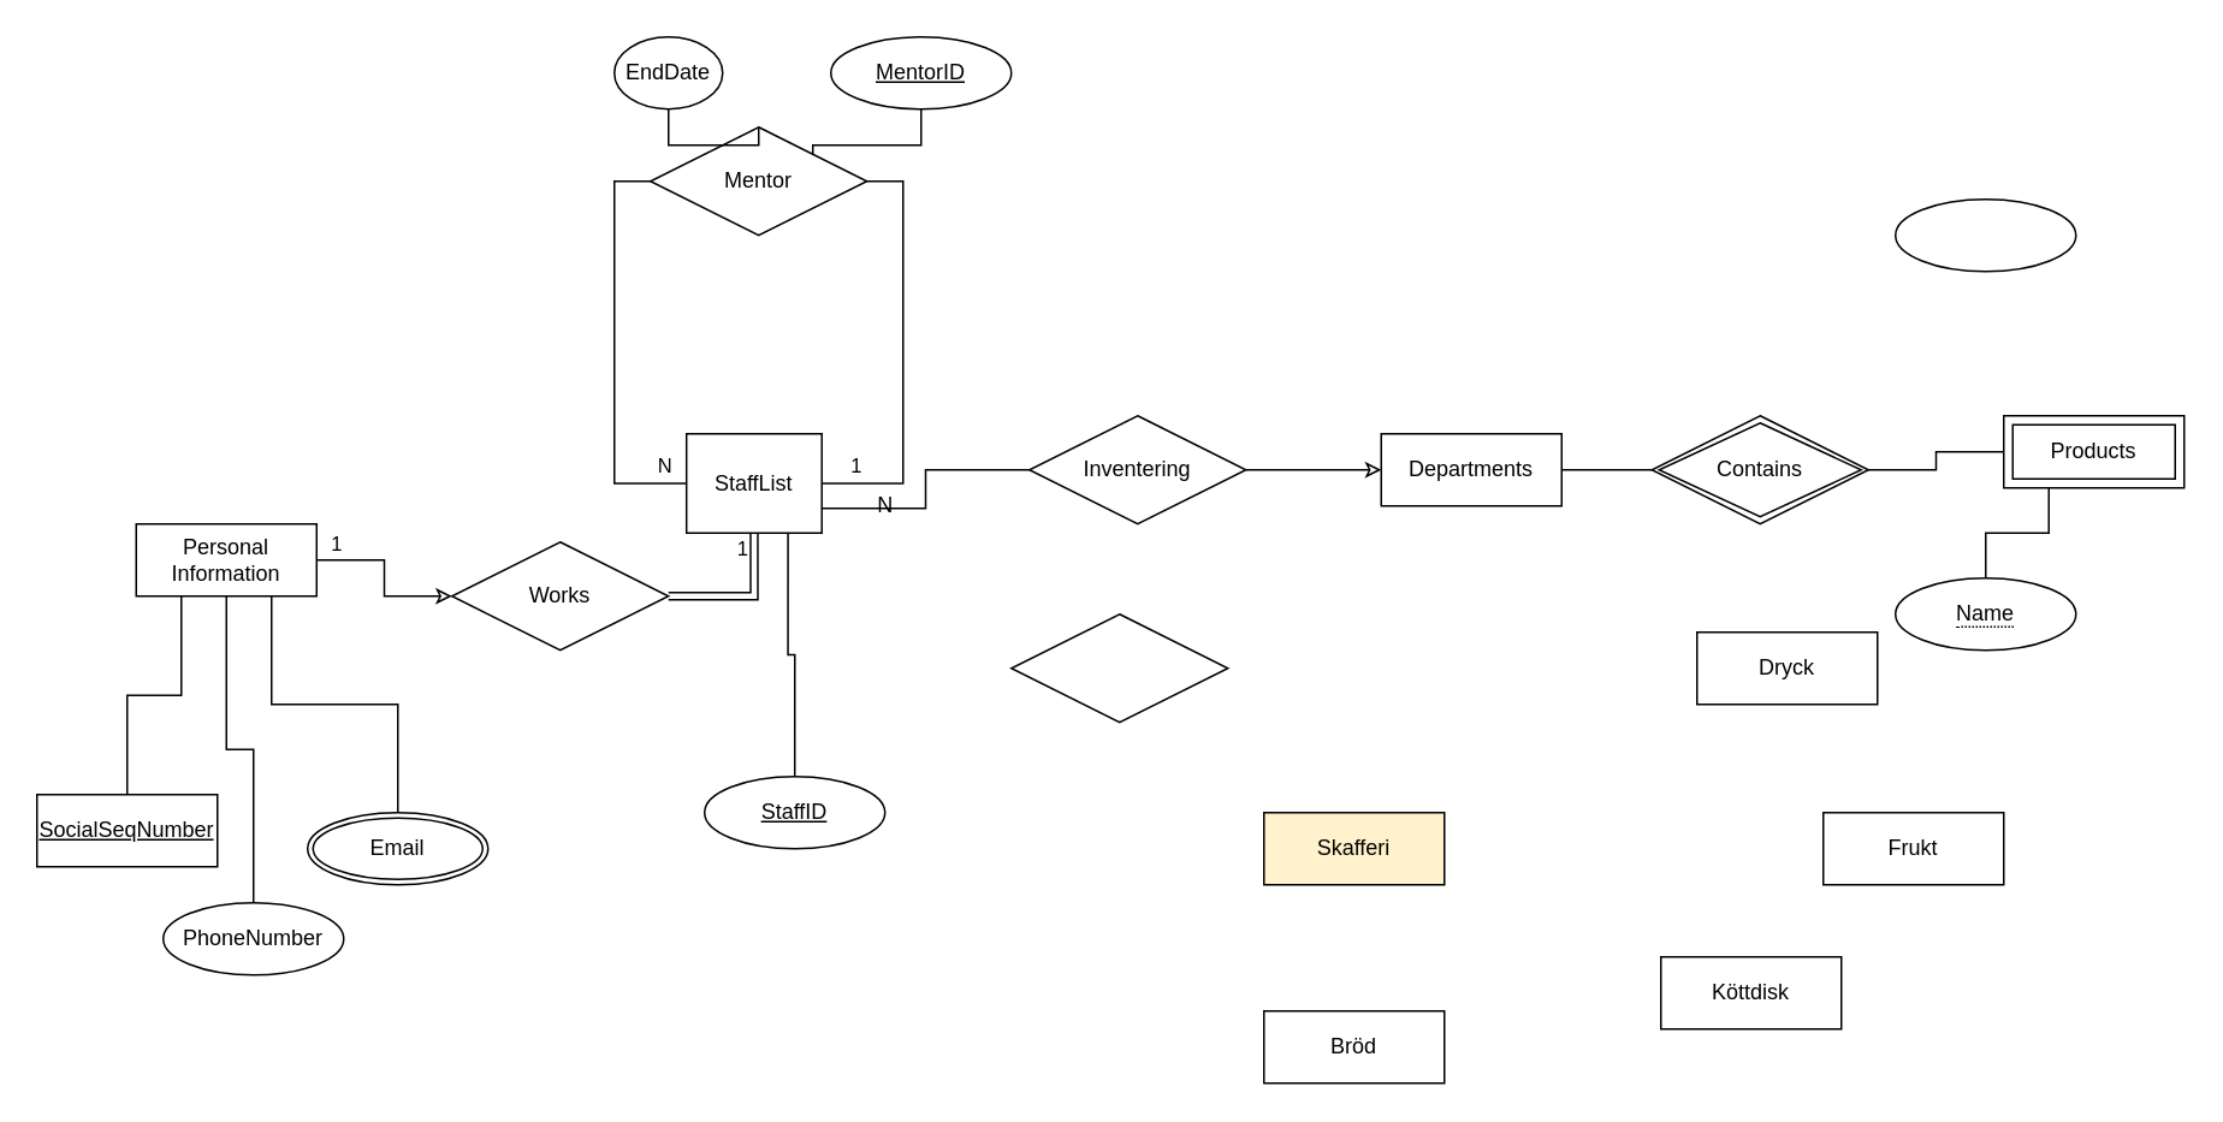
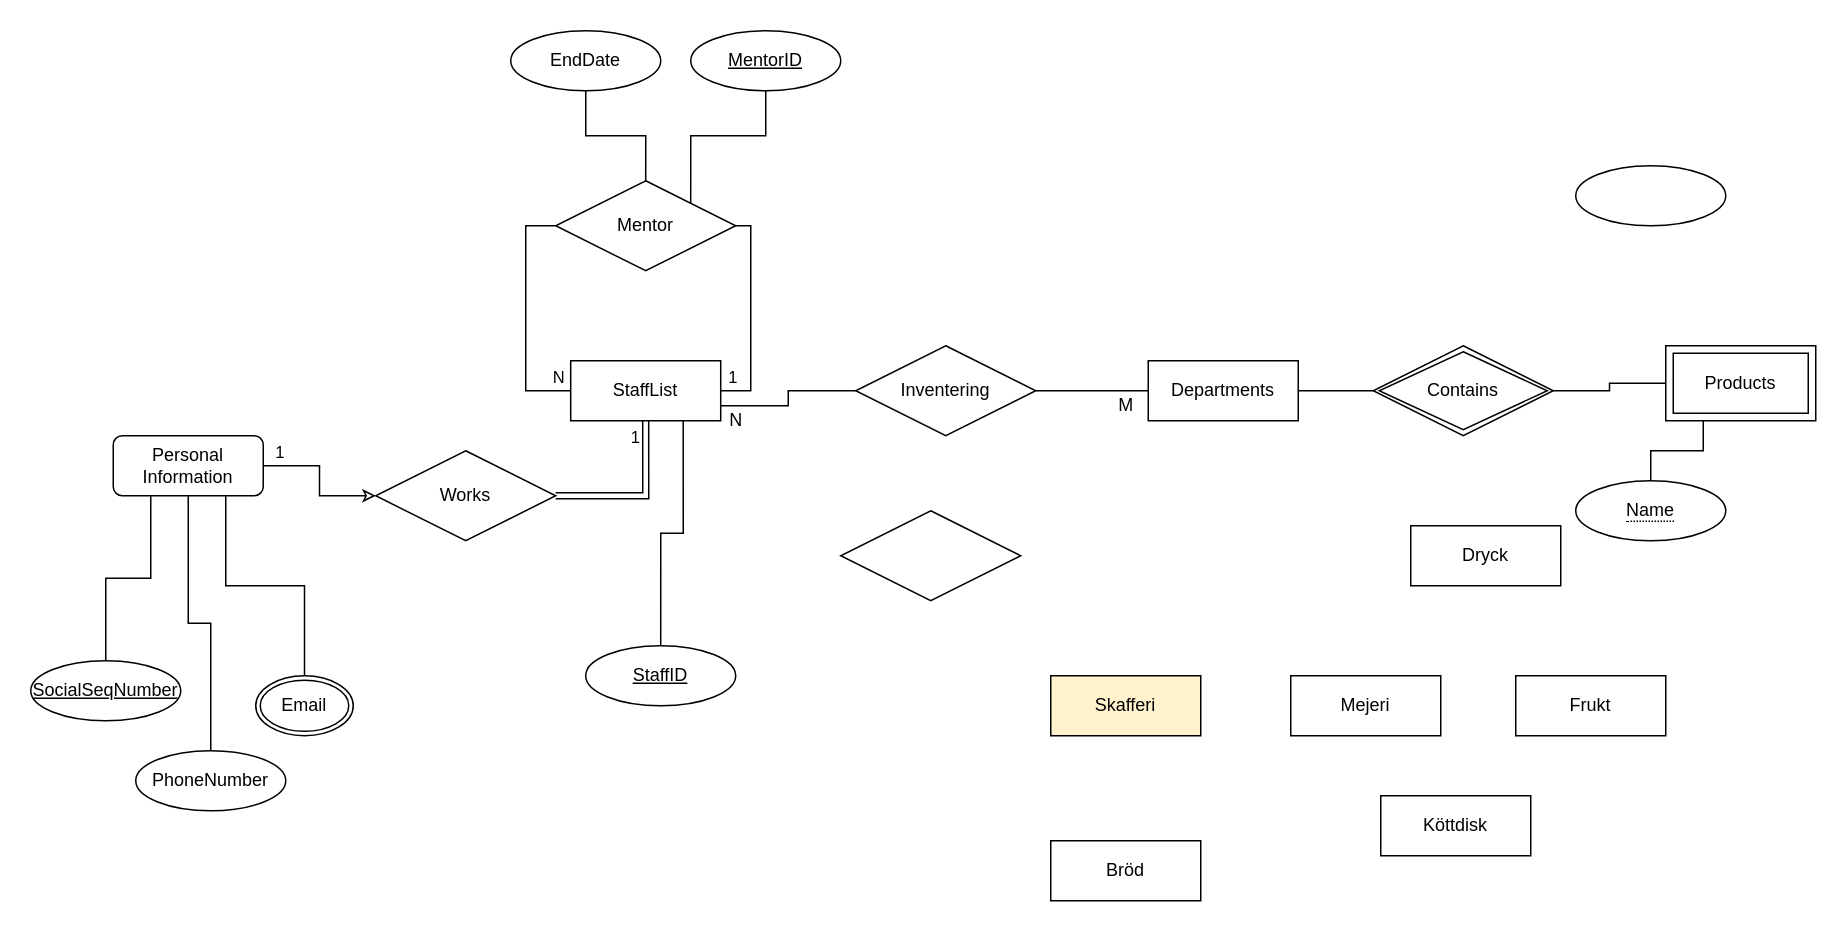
  <mxCell id="0" />
  <mxCell id="1" parent="0" />
+ <mxCell id="2" value="Mejeri" style="whiteSpace=wrap;html=1;align=center;" parent="1" vertex="1"><mxGeometry x="860" y="450" width="100" height="40" as="geometry" /></mxCell>
  <mxCell id="3" value="Frukt" style="whiteSpace=wrap;html=1;align=center;" parent="1" vertex="1"><mxGeometry x="1010" y="450" width="100" height="40" as="geometry" /></mxCell>
  <mxCell id="4" value="Skafferi" style="whiteSpace=wrap;html=1;align=center;fillColor=#fff2cc;" parent="1" vertex="1"><mxGeometry x="700" y="450" width="100" height="40" as="geometry" /></mxCell>
  <mxCell id="5" value="Dryck" style="whiteSpace=wrap;html=1;align=center;" parent="1" vertex="1"><mxGeometry x="940" y="350" width="100" height="40" as="geometry" /></mxCell>
  <mxCell id="6" value="Köttdisk" style="whiteSpace=wrap;html=1;align=center;" parent="1" vertex="1"><mxGeometry x="920" y="530" width="100" height="40" as="geometry" /></mxCell>
  <mxCell id="7" value="Bröd" style="whiteSpace=wrap;html=1;align=center;" parent="1" vertex="1"><mxGeometry x="700" y="560" width="100" height="40" as="geometry" /></mxCell>
  <mxCell id="8" style="edgeStyle=orthogonalEdgeStyle;rounded=0;orthogonalLoop=1;jettySize=auto;html=1;exitX=1;exitY=0.5;exitDx=0;exitDy=0;entryX=1;entryY=0.5;entryDx=0;entryDy=0;endArrow=none;endFill=0;" parent="1" source="25" target="15" edge="1"><mxGeometry relative="1" as="geometry"><mxPoint x="489.97" y="220" as="sourcePoint" /></mxGeometry></mxCell>
  <mxCell id="9" value="1" style="edgeLabel;html=1;align=center;verticalAlign=middle;resizable=0;points=[];" parent="8" vertex="1" connectable="0"><mxGeometry x="-0.762" y="-1" relative="1" as="geometry"><mxPoint x="-9" y="-11" as="offset" /></mxGeometry></mxCell>
  <mxCell id="10" style="edgeStyle=orthogonalEdgeStyle;rounded=0;orthogonalLoop=1;jettySize=auto;html=1;exitX=0.5;exitY=0;exitDx=0;exitDy=0;entryX=0.5;entryY=1;entryDx=0;entryDy=0;endArrow=none;endFill=0;" parent="1" source="11" target="33" edge="1"><mxGeometry relative="1" as="geometry" /></mxCell>
  <mxCell id="11" value="PhoneNumber" style="ellipse;whiteSpace=wrap;html=1;align=center;" parent="1" vertex="1"><mxGeometry x="90" y="500" width="100" height="40" as="geometry" /></mxCell>
  <mxCell id="12" value="" style="ellipse;whiteSpace=wrap;html=1;align=center;" parent="1" vertex="1"><mxGeometry x="1050" y="110" width="100" height="40" as="geometry" /></mxCell>
  <mxCell id="13" style="edgeStyle=orthogonalEdgeStyle;rounded=0;orthogonalLoop=1;jettySize=auto;html=1;exitX=0;exitY=0.5;exitDx=0;exitDy=0;entryX=0;entryY=0.5;entryDx=0;entryDy=0;endArrow=none;endFill=0;" parent="1" source="15" target="25" edge="1"><mxGeometry relative="1" as="geometry"><mxPoint x="389.97" y="220" as="targetPoint" /></mxGeometry></mxCell>
  <mxCell id="14" value="N" style="edgeLabel;html=1;align=center;verticalAlign=middle;resizable=0;points=[];" parent="13" vertex="1" connectable="0"><mxGeometry x="0.891" relative="1" as="geometry"><mxPoint y="-10" as="offset" /></mxGeometry></mxCell>
- <mxCell id="15" value="Mentor" style="shape=rhombus;perimeter=rhombusPerimeter;whiteSpace=wrap;html=1;align=center;" parent="1" vertex="1"><mxGeometry x="359.97" y="70" width="120" height="60" as="geometry" /></mxCell>
+ <mxCell id="15" value="Mentor" style="shape=rhombus;perimeter=rhombusPerimeter;whiteSpace=wrap;html=1;align=center;" parent="1" vertex="1"><mxGeometry x="369.97" y="120" width="120" height="60" as="geometry" /></mxCell>
  <mxCell id="16" style="edgeStyle=orthogonalEdgeStyle;rounded=0;orthogonalLoop=1;jettySize=auto;html=1;exitX=0.5;exitY=1;exitDx=0;exitDy=0;entryX=0.5;entryY=0;entryDx=0;entryDy=0;endArrow=none;endFill=0;" parent="1" source="17" target="15" edge="1"><mxGeometry relative="1" as="geometry" /></mxCell>
- <mxCell id="17" value="EndDate" style="ellipse;whiteSpace=wrap;html=1;align=center;" parent="1" vertex="1"><mxGeometry x="340" y="20" width="60" height="40" as="geometry" /></mxCell>
+ <mxCell id="17" value="EndDate" style="ellipse;whiteSpace=wrap;html=1;align=center;" parent="1" vertex="1"><mxGeometry x="340" y="20" width="100" height="40" as="geometry" /></mxCell>
  <mxCell id="18" style="edgeStyle=orthogonalEdgeStyle;rounded=0;orthogonalLoop=1;jettySize=auto;html=1;exitX=0.5;exitY=1;exitDx=0;exitDy=0;entryX=1;entryY=0;entryDx=0;entryDy=0;endArrow=none;endFill=0;" parent="1" source="19" target="15" edge="1"><mxGeometry relative="1" as="geometry" /></mxCell>
  <mxCell id="19" value="MentorID" style="ellipse;whiteSpace=wrap;html=1;align=center;fontStyle=4;" parent="1" vertex="1"><mxGeometry x="460" y="20" width="100" height="40" as="geometry" /></mxCell>
  <mxCell id="20" style="edgeStyle=orthogonalEdgeStyle;rounded=0;orthogonalLoop=1;jettySize=auto;html=1;exitX=0.5;exitY=0;exitDx=0;exitDy=0;entryX=0.75;entryY=1;entryDx=0;entryDy=0;endArrow=none;endFill=0;" parent="1" source="21" target="33" edge="1"><mxGeometry relative="1" as="geometry" /></mxCell>
- <mxCell id="21" value="Email" style="ellipse;shape=doubleEllipse;margin=3;whiteSpace=wrap;html=1;align=center;" parent="1" vertex="1"><mxGeometry x="170" y="450" width="100" height="40" as="geometry" /></mxCell>
+ <mxCell id="21" value="Email" style="ellipse;shape=doubleEllipse;margin=3;whiteSpace=wrap;html=1;align=center;" parent="1" vertex="1"><mxGeometry x="170" y="450" width="65" height="40" as="geometry" /></mxCell>
  <mxCell id="22" value="Departments" style="whiteSpace=wrap;html=1;align=center;" parent="1" vertex="1"><mxGeometry x="765" y="240" width="100" height="40" as="geometry" /></mxCell>
  <mxCell id="23" style="edgeStyle=orthogonalEdgeStyle;rounded=0;orthogonalLoop=1;jettySize=auto;html=1;exitX=1;exitY=0.75;exitDx=0;exitDy=0;entryX=0;entryY=0.5;entryDx=0;entryDy=0;endArrow=none;endFill=0;" parent="1" source="25" target="29" edge="1"><mxGeometry relative="1" as="geometry" /></mxCell>
  <mxCell id="24" style="edgeStyle=orthogonalEdgeStyle;rounded=0;orthogonalLoop=1;jettySize=auto;html=1;exitX=0.75;exitY=1;exitDx=0;exitDy=0;entryX=0.5;entryY=0;entryDx=0;entryDy=0;endArrow=none;endFill=0;" parent="1" source="25" target="30" edge="1"><mxGeometry relative="1" as="geometry" /></mxCell>
- <mxCell id="25" value="StaffList" style="whiteSpace=wrap;html=1;align=center;" parent="1" vertex="1"><mxGeometry x="379.97" y="240" width="75" height="55" as="geometry" /></mxCell>
+ <mxCell id="25" value="StaffList" style="whiteSpace=wrap;html=1;align=center;" parent="1" vertex="1"><mxGeometry x="379.97" y="240" width="100" height="40" as="geometry" /></mxCell>
  <mxCell id="26" style="edgeStyle=orthogonalEdgeStyle;rounded=0;orthogonalLoop=1;jettySize=auto;html=1;exitX=0.5;exitY=0;exitDx=0;exitDy=0;entryX=0.25;entryY=1;entryDx=0;entryDy=0;endArrow=none;endFill=0;" parent="1" source="27" target="33" edge="1"><mxGeometry relative="1" as="geometry" /></mxCell>
- <mxCell id="27" value="SocialSeqNumber" style="whiteSpace=wrap;html=1;align=center;fontStyle=4;rounded=0;" parent="1" vertex="1"><mxGeometry x="20" y="440" width="100" height="40" as="geometry" /></mxCell>
- <mxCell id="28" style="edgeStyle=orthogonalEdgeStyle;rounded=0;orthogonalLoop=1;jettySize=auto;html=1;exitX=1;exitY=0.5;exitDx=0;exitDy=0;entryX=0;entryY=0.5;entryDx=0;entryDy=0;endArrow=classic;endFill=0;" parent="1" source="29" target="22" edge="1"><mxGeometry relative="1" as="geometry"><mxPoint x="760" y="260" as="targetPoint" /></mxGeometry></mxCell>
+ <mxCell id="27" value="SocialSeqNumber" style="ellipse;whiteSpace=wrap;html=1;align=center;fontStyle=4;" parent="1" vertex="1"><mxGeometry x="20" y="440" width="100" height="40" as="geometry" /></mxCell>
+ <mxCell id="28" style="edgeStyle=orthogonalEdgeStyle;rounded=0;orthogonalLoop=1;jettySize=auto;html=1;exitX=1;exitY=0.5;exitDx=0;exitDy=0;entryX=0;entryY=0.5;entryDx=0;entryDy=0;endArrow=none;endFill=0;" parent="1" source="29" target="22" edge="1"><mxGeometry relative="1" as="geometry"><mxPoint x="760" y="260" as="targetPoint" /></mxGeometry></mxCell>
  <mxCell id="29" value="Inventering" style="shape=rhombus;perimeter=rhombusPerimeter;whiteSpace=wrap;html=1;align=center;" parent="1" vertex="1"><mxGeometry x="570" y="230" width="120" height="60" as="geometry" /></mxCell>
  <mxCell id="30" value="StaffID" style="ellipse;whiteSpace=wrap;html=1;align=center;fontStyle=4;" parent="1" vertex="1"><mxGeometry x="389.97" y="430" width="100" height="40" as="geometry" /></mxCell>
  <mxCell id="31" style="edgeStyle=orthogonalEdgeStyle;rounded=0;orthogonalLoop=1;jettySize=auto;html=1;exitX=1;exitY=0.5;exitDx=0;exitDy=0;entryX=0;entryY=0.5;entryDx=0;entryDy=0;endArrow=classic;endFill=0;" parent="1" source="33" target="36" edge="1"><mxGeometry relative="1" as="geometry" /></mxCell>
  <mxCell id="32" value="1" style="edgeLabel;html=1;align=center;verticalAlign=middle;resizable=0;points=[];" parent="31" vertex="1" connectable="0"><mxGeometry x="-0.796" y="-1" relative="1" as="geometry"><mxPoint y="-11" as="offset" /></mxGeometry></mxCell>
- <mxCell id="33" value="Personal Information" style="whiteSpace=wrap;html=1;align=center;" parent="1" vertex="1"><mxGeometry x="75" y="290" width="100" height="40" as="geometry" /></mxCell>
+ <mxCell id="33" value="Personal Information" style="whiteSpace=wrap;html=1;align=center;rounded=1;" parent="1" vertex="1"><mxGeometry x="75" y="290" width="100" height="40" as="geometry" /></mxCell>
  <mxCell id="34" style="edgeStyle=orthogonalEdgeStyle;rounded=0;orthogonalLoop=1;jettySize=auto;html=1;exitX=1;exitY=0.5;exitDx=0;exitDy=0;entryX=0.5;entryY=1;entryDx=0;entryDy=0;endArrow=none;endFill=0;shape=link;" parent="1" source="36" target="25" edge="1"><mxGeometry relative="1" as="geometry" /></mxCell>
  <mxCell id="35" value="1" style="edgeLabel;html=1;align=center;verticalAlign=middle;resizable=0;points=[];" parent="34" vertex="1" connectable="0"><mxGeometry x="0.896" y="7" relative="1" as="geometry"><mxPoint y="4" as="offset" /></mxGeometry></mxCell>
  <mxCell id="36" value="Works" style="shape=rhombus;perimeter=rhombusPerimeter;whiteSpace=wrap;html=1;align=center;" parent="1" vertex="1"><mxGeometry x="249.97" y="300" width="120" height="60" as="geometry" /></mxCell>
  <mxCell id="37" value="N" style="text;html=1;align=center;verticalAlign=middle;resizable=0;points=[];autosize=1;strokeColor=none;fillColor=none;" parent="1" vertex="1"><mxGeometry x="480" y="270" width="20" height="20" as="geometry" /></mxCell>
+ <mxCell id="38" value="M" style="text;html=1;align=center;verticalAlign=middle;resizable=0;points=[];autosize=1;strokeColor=none;fillColor=none;" parent="1" vertex="1"><mxGeometry x="735" y="260" width="30" height="20" as="geometry" /></mxCell>
  <mxCell id="39" style="edgeStyle=orthogonalEdgeStyle;rounded=0;orthogonalLoop=1;jettySize=auto;html=1;exitX=0;exitY=0.5;exitDx=0;exitDy=0;entryX=1;entryY=0.5;entryDx=0;entryDy=0;endArrow=none;endFill=0;" edge="1" parent="1" source="43" target="41"><mxGeometry relative="1" as="geometry"><mxPoint x="1100" y="260" as="sourcePoint" /></mxGeometry></mxCell>
  <mxCell id="40" style="edgeStyle=orthogonalEdgeStyle;rounded=0;orthogonalLoop=1;jettySize=auto;html=1;exitX=0;exitY=0.5;exitDx=0;exitDy=0;entryX=1;entryY=0.5;entryDx=0;entryDy=0;endArrow=none;endFill=0;" edge="1" parent="1" source="41" target="22"><mxGeometry relative="1" as="geometry" /></mxCell>
  <mxCell id="41" value="Contains" style="shape=rhombus;double=1;perimeter=rhombusPerimeter;whiteSpace=wrap;html=1;align=center;" parent="1" vertex="1"><mxGeometry x="915" y="230" width="120" height="60" as="geometry" /></mxCell>
  <mxCell id="42" value="" style="shape=rhombus;perimeter=rhombusPerimeter;whiteSpace=wrap;html=1;align=center;" vertex="1" parent="1"><mxGeometry x="560" y="340" width="120" height="60" as="geometry" /></mxCell>
- <mxCell id="43" value="Products" style="shape=ext;margin=3;double=1;whiteSpace=wrap;html=1;align=center;" vertex="1" parent="1"><mxGeometry x="1110" y="230" width="100" height="40" as="geometry" /></mxCell>
+ <mxCell id="43" value="Products" style="shape=ext;margin=3;double=1;whiteSpace=wrap;html=1;align=center;" vertex="1" parent="1"><mxGeometry x="1110" y="230" width="100" height="50" as="geometry" /></mxCell>
  <mxCell id="44" style="edgeStyle=orthogonalEdgeStyle;rounded=0;orthogonalLoop=1;jettySize=auto;html=1;exitX=0.5;exitY=0;exitDx=0;exitDy=0;entryX=0.25;entryY=1;entryDx=0;entryDy=0;endArrow=none;endFill=0;" edge="1" parent="1" source="45" target="43"><mxGeometry relative="1" as="geometry" /></mxCell>
  <mxCell id="45" value="&lt;span style=&quot;border-bottom: 1px dotted&quot;&gt;Name&lt;/span&gt;" style="ellipse;whiteSpace=wrap;html=1;align=center;" vertex="1" parent="1"><mxGeometry x="1050" y="320" width="100" height="40" as="geometry" /></mxCell>
